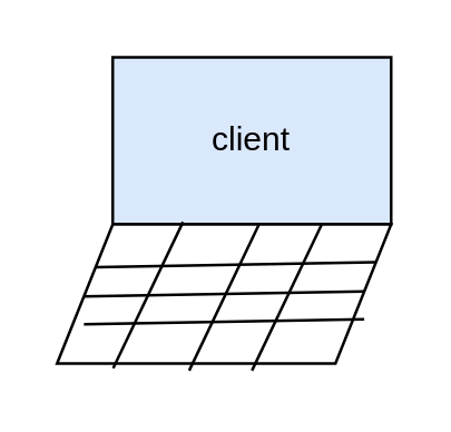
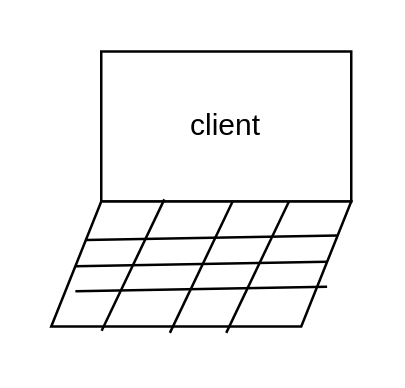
  <mxCell id="0" />
  <mxCell id="1" parent="0" />
- <mxCell id="2" value="client" style="rounded=0;whiteSpace=wrap;html=1;fillColor=#dae8fc;" vertex="1" parent="1"><mxGeometry x="40" y="20" width="100" height="60" as="geometry" /></mxCell>
+ <mxCell id="2" value="client" style="rounded=0;whiteSpace=wrap;html=1;" vertex="1" parent="1"><mxGeometry x="40" y="20" width="100" height="60" as="geometry" /></mxCell>
  <mxCell id="3" value="" style="shape=parallelogram;perimeter=parallelogramPerimeter;whiteSpace=wrap;html=1;fixedSize=1;" vertex="1" parent="1"><mxGeometry x="20" y="80" width="120" height="50" as="geometry" /></mxCell>
  <mxCell id="4" value="" style="endArrow=none;html=1;exitX=0.168;exitY=1.034;exitDx=0;exitDy=0;exitPerimeter=0;entryX=0.377;entryY=-0.017;entryDx=0;entryDy=0;entryPerimeter=0;" edge="1" parent="1" source="3" target="3"><mxGeometry width="50" height="50" relative="1" as="geometry"><mxPoint x="30" y="130" as="sourcePoint" /><mxPoint x="60" y="80" as="targetPoint" /></mxGeometry></mxCell>
  <mxCell id="5" value="" style="endArrow=none;html=1;exitX=0.168;exitY=1.034;exitDx=0;exitDy=0;exitPerimeter=0;entryX=0.377;entryY=-0.017;entryDx=0;entryDy=0;entryPerimeter=0;" edge="1" parent="1"><mxGeometry width="50" height="50" relative="1" as="geometry"><mxPoint x="67.46" y="132.55" as="sourcePoint" /><mxPoint x="92.54" y="80" as="targetPoint" /></mxGeometry></mxCell>
  <mxCell id="6" value="" style="endArrow=none;html=1;exitX=0.168;exitY=1.034;exitDx=0;exitDy=0;exitPerimeter=0;entryX=0.377;entryY=-0.017;entryDx=0;entryDy=0;entryPerimeter=0;" edge="1" parent="1"><mxGeometry width="50" height="50" relative="1" as="geometry"><mxPoint x="90" y="132.55" as="sourcePoint" /><mxPoint x="115.08" y="80" as="targetPoint" /></mxGeometry></mxCell>
  <mxCell id="7" value="" style="endArrow=none;html=1;entryX=1;entryY=0.25;entryDx=0;entryDy=0;exitX=0;exitY=0.25;exitDx=0;exitDy=0;" edge="1" parent="1" source="3" target="3"><mxGeometry width="50" height="50" relative="1" as="geometry"><mxPoint x="30" y="100" as="sourcePoint" /><mxPoint x="120" y="100" as="targetPoint" /></mxGeometry></mxCell>
  <mxCell id="8" value="" style="endArrow=none;html=1;entryX=1;entryY=0.25;entryDx=0;entryDy=0;exitX=0;exitY=0.25;exitDx=0;exitDy=0;" edge="1" parent="1"><mxGeometry width="50" height="50" relative="1" as="geometry"><mxPoint x="29.646" y="105.875" as="sourcePoint" /><mxPoint x="130.345" y="104.126" as="targetPoint" /></mxGeometry></mxCell>
  <mxCell id="9" value="" style="endArrow=none;html=1;entryX=1;entryY=0.25;entryDx=0;entryDy=0;exitX=0;exitY=0.25;exitDx=0;exitDy=0;" edge="1" parent="1"><mxGeometry width="50" height="50" relative="1" as="geometry"><mxPoint x="29.646" y="115.875" as="sourcePoint" /><mxPoint x="130.345" y="114.126" as="targetPoint" /></mxGeometry></mxCell>
